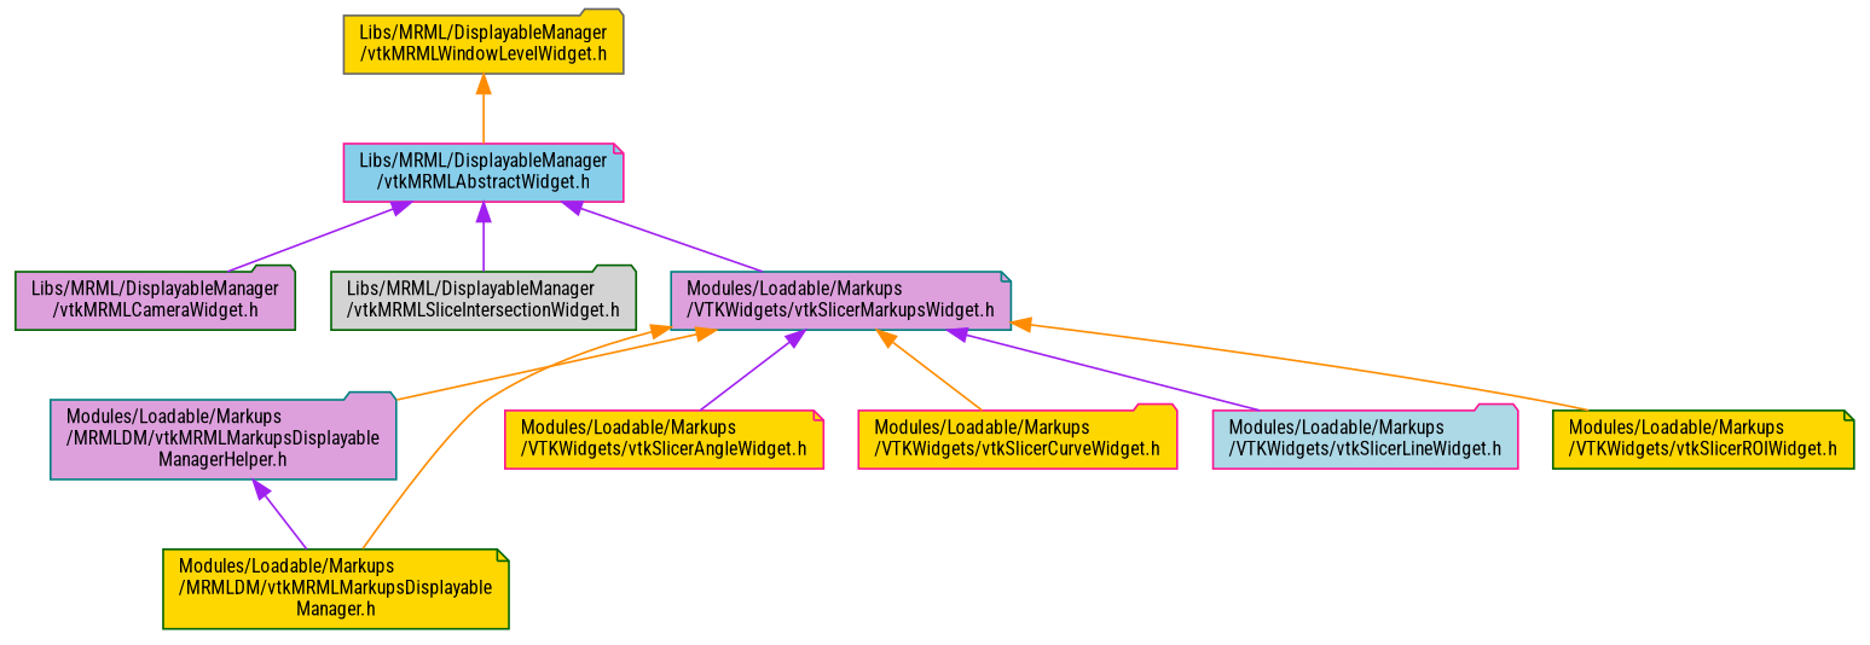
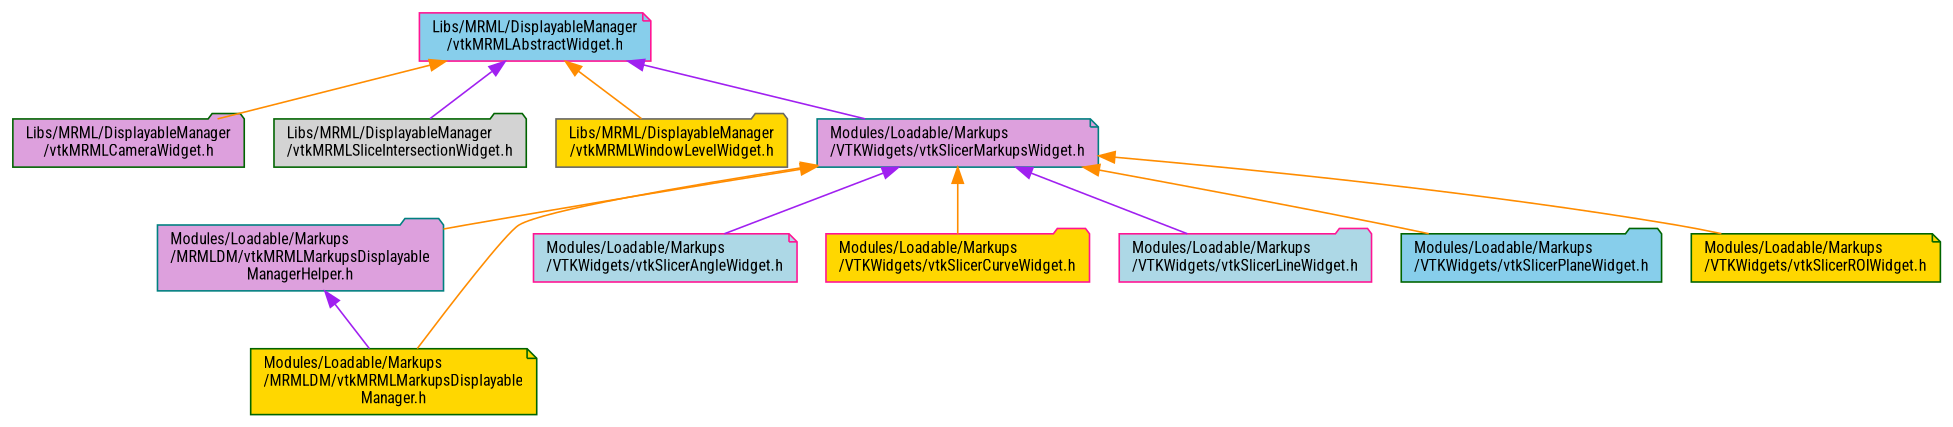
  digraph {
    fontname="Roboto Condensed"
    node [color=darkgreen fillcolor=gold fontname="Roboto Condensed" fontsize=10 shape=folder style=filled]
    edge [color=purple dir=back fontname="Roboto Condensed" fontsize=10 labelfontname=Helvetica labelfontsize=10 style=solid]
    n1 [color=deeppink fillcolor=skyblue fontcolor=black height=0.2 label="Libs/MRML/DisplayableManager\l/vtkMRMLAbstractWidget.h" shape=note width=0.4]
    n2 [fillcolor=plum height=0.2 label="Libs/MRML/DisplayableManager\l/vtkMRMLCameraWidget.h" width=0.4]
    n3 [fillcolor=lightgrey height=0.2 label="Libs/MRML/DisplayableManager\l/vtkMRMLSliceIntersectionWidget.h" width=0.4]
    n4 [color=gray40 height=0.2 label="Libs/MRML/DisplayableManager\l/vtkMRMLWindowLevelWidget.h" width=0.4]
    n5 [color=teal fillcolor=plum height=0.2 label="Modules/Loadable/Markups\l/VTKWidgets/vtkSlicerMarkupsWidget.h" shape=note width=0.4]
    n6 [color=teal fillcolor=plum height=0.2 label="Modules/Loadable/Markups\l/MRMLDM/vtkMRMLMarkupsDisplayable\lManagerHelper.h" width=0.4]
    n7 [height=0.2 label="Modules/Loadable/Markups\l/MRMLDM/vtkMRMLMarkupsDisplayable\lManager.h" shape=note width=0.4]
-   n8 [color=deeppink height=0.2 label="Modules/Loadable/Markups\l/VTKWidgets/vtkSlicerAngleWidget.h" shape=note width=0.4]
+   n8 [color=deeppink fillcolor=lightblue height=0.2 label="Modules/Loadable/Markups\l/VTKWidgets/vtkSlicerAngleWidget.h" shape=note width=0.4]
    n9 [color=deeppink height=0.2 label="Modules/Loadable/Markups\l/VTKWidgets/vtkSlicerCurveWidget.h" width=0.4]
    n10 [color=deeppink fillcolor=lightblue height=0.2 label="Modules/Loadable/Markups\l/VTKWidgets/vtkSlicerLineWidget.h" width=0.4]
+   n11 [fillcolor=skyblue height=0.2 label="Modules/Loadable/Markups\l/VTKWidgets/vtkSlicerPlaneWidget.h" width=0.4]
    n12 [height=0.2 label="Modules/Loadable/Markups\l/VTKWidgets/vtkSlicerROIWidget.h" shape=note width=0.4]
-   n1 -> n2
+   n1 -> n2 [color=darkorange]
    n1 -> n3
-   n4 -> n1 [color=darkorange]
+   n1 -> n4 [color=darkorange]
    n1 -> n5
    n5 -> n6 [color=darkorange]
    n5 -> n7 [color=darkorange]
    n5 -> n8
    n5 -> n9 [color=darkorange]
    n5 -> n10
+   n5 -> n11 [color=darkorange]
    n5 -> n12 [color=darkorange]
    n6 -> n7
  }
